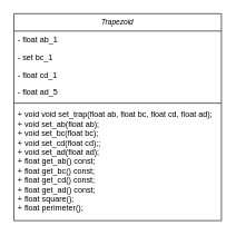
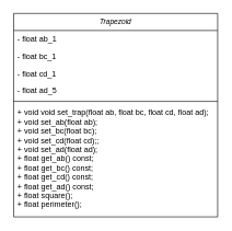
  <mxCell id="0" />
  <mxCell id="1" parent="0" />
  <mxCell id="2" value="Trapezoid" style="swimlane;fontStyle=2;align=center;verticalAlign=top;childLayout=stackLayout;horizontal=1;startSize=26;horizontalStack=0;resizeParent=1;resizeLast=0;collapsible=1;marginBottom=0;rounded=0;shadow=0;strokeWidth=1;fontSize=11;" parent="1" vertex="1"><mxGeometry x="20" y="20" width="311" height="310" as="geometry"><mxRectangle x="220" y="120" width="160" height="26" as="alternateBounds" /></mxGeometry></mxCell>
  <mxCell id="3" value="- float ab_1" style="text;align=left;verticalAlign=top;spacingLeft=4;spacingRight=4;overflow=hidden;rotatable=0;points=[[0,0.5],[1,0.5]];portConstraint=eastwest;" parent="2" vertex="1"><mxGeometry y="26" width="311" height="26" as="geometry" /></mxCell>
- <mxCell id="4" value="- set bc_1" style="text;align=left;verticalAlign=top;spacingLeft=4;spacingRight=4;overflow=hidden;rotatable=0;points=[[0,0.5],[1,0.5]];portConstraint=eastwest;rounded=0;shadow=0;html=0;" parent="2" vertex="1"><mxGeometry y="52" width="311" height="26" as="geometry" /></mxCell>
+ <mxCell id="4" value="- float bc_1" style="text;align=left;verticalAlign=top;spacingLeft=4;spacingRight=4;overflow=hidden;rotatable=0;points=[[0,0.5],[1,0.5]];portConstraint=eastwest;rounded=0;shadow=0;html=0;" parent="2" vertex="1"><mxGeometry y="52" width="311" height="26" as="geometry" /></mxCell>
  <mxCell id="5" value="- float cd_1&#10;" style="text;align=left;verticalAlign=top;spacingLeft=4;spacingRight=4;overflow=hidden;rotatable=0;points=[[0,0.5],[1,0.5]];portConstraint=eastwest;rounded=0;shadow=0;html=0;" parent="2" vertex="1"><mxGeometry y="78" width="311" height="26" as="geometry" /></mxCell>
  <mxCell id="6" value="- float ad_5" style="text;align=left;verticalAlign=top;spacingLeft=4;spacingRight=4;overflow=hidden;rotatable=0;points=[[0,0.5],[1,0.5]];portConstraint=eastwest;rounded=0;shadow=0;html=0;" parent="2" vertex="1"><mxGeometry y="104" width="311" height="26" as="geometry" /></mxCell>
  <mxCell id="7" value="" style="line;html=1;strokeWidth=1;align=left;verticalAlign=middle;spacingTop=-1;spacingLeft=3;spacingRight=3;rotatable=0;labelPosition=right;points=[];portConstraint=eastwest;" parent="2" vertex="1"><mxGeometry y="130" width="311" height="8" as="geometry" /></mxCell>
  <mxCell id="8" value="+ void void set_trap(float ab, float bc, float cd, float ad);&#10;+ void set_ab(float ab);&#10;+ void set_bc(float bc);&#10;+ void set_cd(float cd);;&#10;+ void set_ad(float ad);&#10;+ float get_ab() const;&#10;+ float get_bc() const;&#10;+ float get_cd() const;&#10;+ float get_ad() const;&#10;+ float square();&#10;+ float perimeter();&#10;" style="text;align=left;verticalAlign=top;spacingLeft=4;spacingRight=4;overflow=hidden;rotatable=0;points=[[0,0.5],[1,0.5]];portConstraint=eastwest;" parent="2" vertex="1"><mxGeometry y="138" width="311" height="160" as="geometry" /></mxCell>
